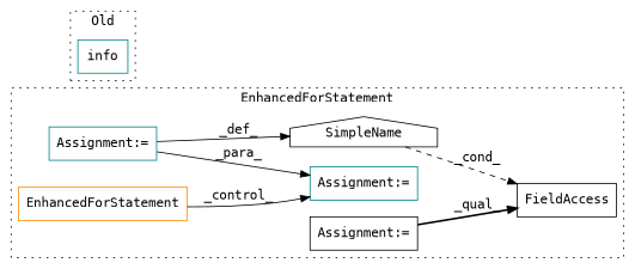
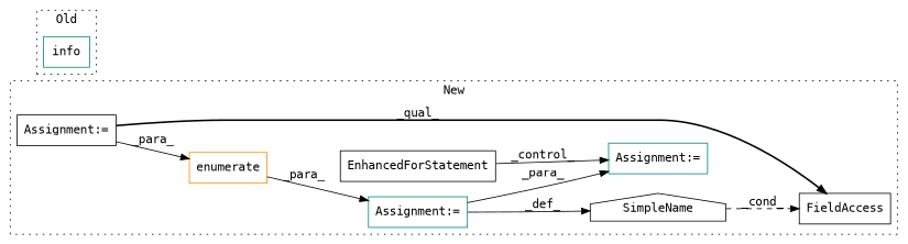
  digraph {
    fontname="DejaVu Sans Mono"
    rankdir=LR
    node [a=7 color=teal fontname="DejaVu Sans Mono" l="98,2" s="6049,6245" shape=box]
    edge [fontname="DejaVu Sans Mono" style=solid]
+   n1 [a=32 color=darkorange l="10,1" label=enumerate s="6167,6244"]
    n2 [label="Assignment:="]
-   n3 [a=70 color=darkorange label=EnhancedForStatement]
+   n3 [a=70 color=black label=EnhancedForStatement]
    n4 [l=1 label="Assignment:=" s=6299]
    n5 [a=42 color=black l=5 label=SimpleName s=6159 shape=house]
    n6 [color=black l=1 label="Assignment:=" s=5907]
    n7 [a=22 color=black l=18 label=FieldAccess s=5997]
    n8 [a=32 l="5,1" label=info s="5940,5978"]
    subgraph cluster_1 {
-     label=EnhancedForStatement
+     label=New
      style=dotted
+     n1
      n2
      n3
      n4
      n5
      n6
      n7
    }
    subgraph cluster_2 {
      label=Old
      style=dotted
      n8
    }
+   n1 -> n2 [label=_para_]
    n2 -> n4 [label=_para_]
    n2 -> n5 [label=_def_]
    n3 -> n4 [label=_control_]
    n5 -> n7 [label=_cond_ style=dashed]
+   n6 -> n1 [label=_para_]
    n6 -> n7 [label=_qual_ style=bold]
  }
